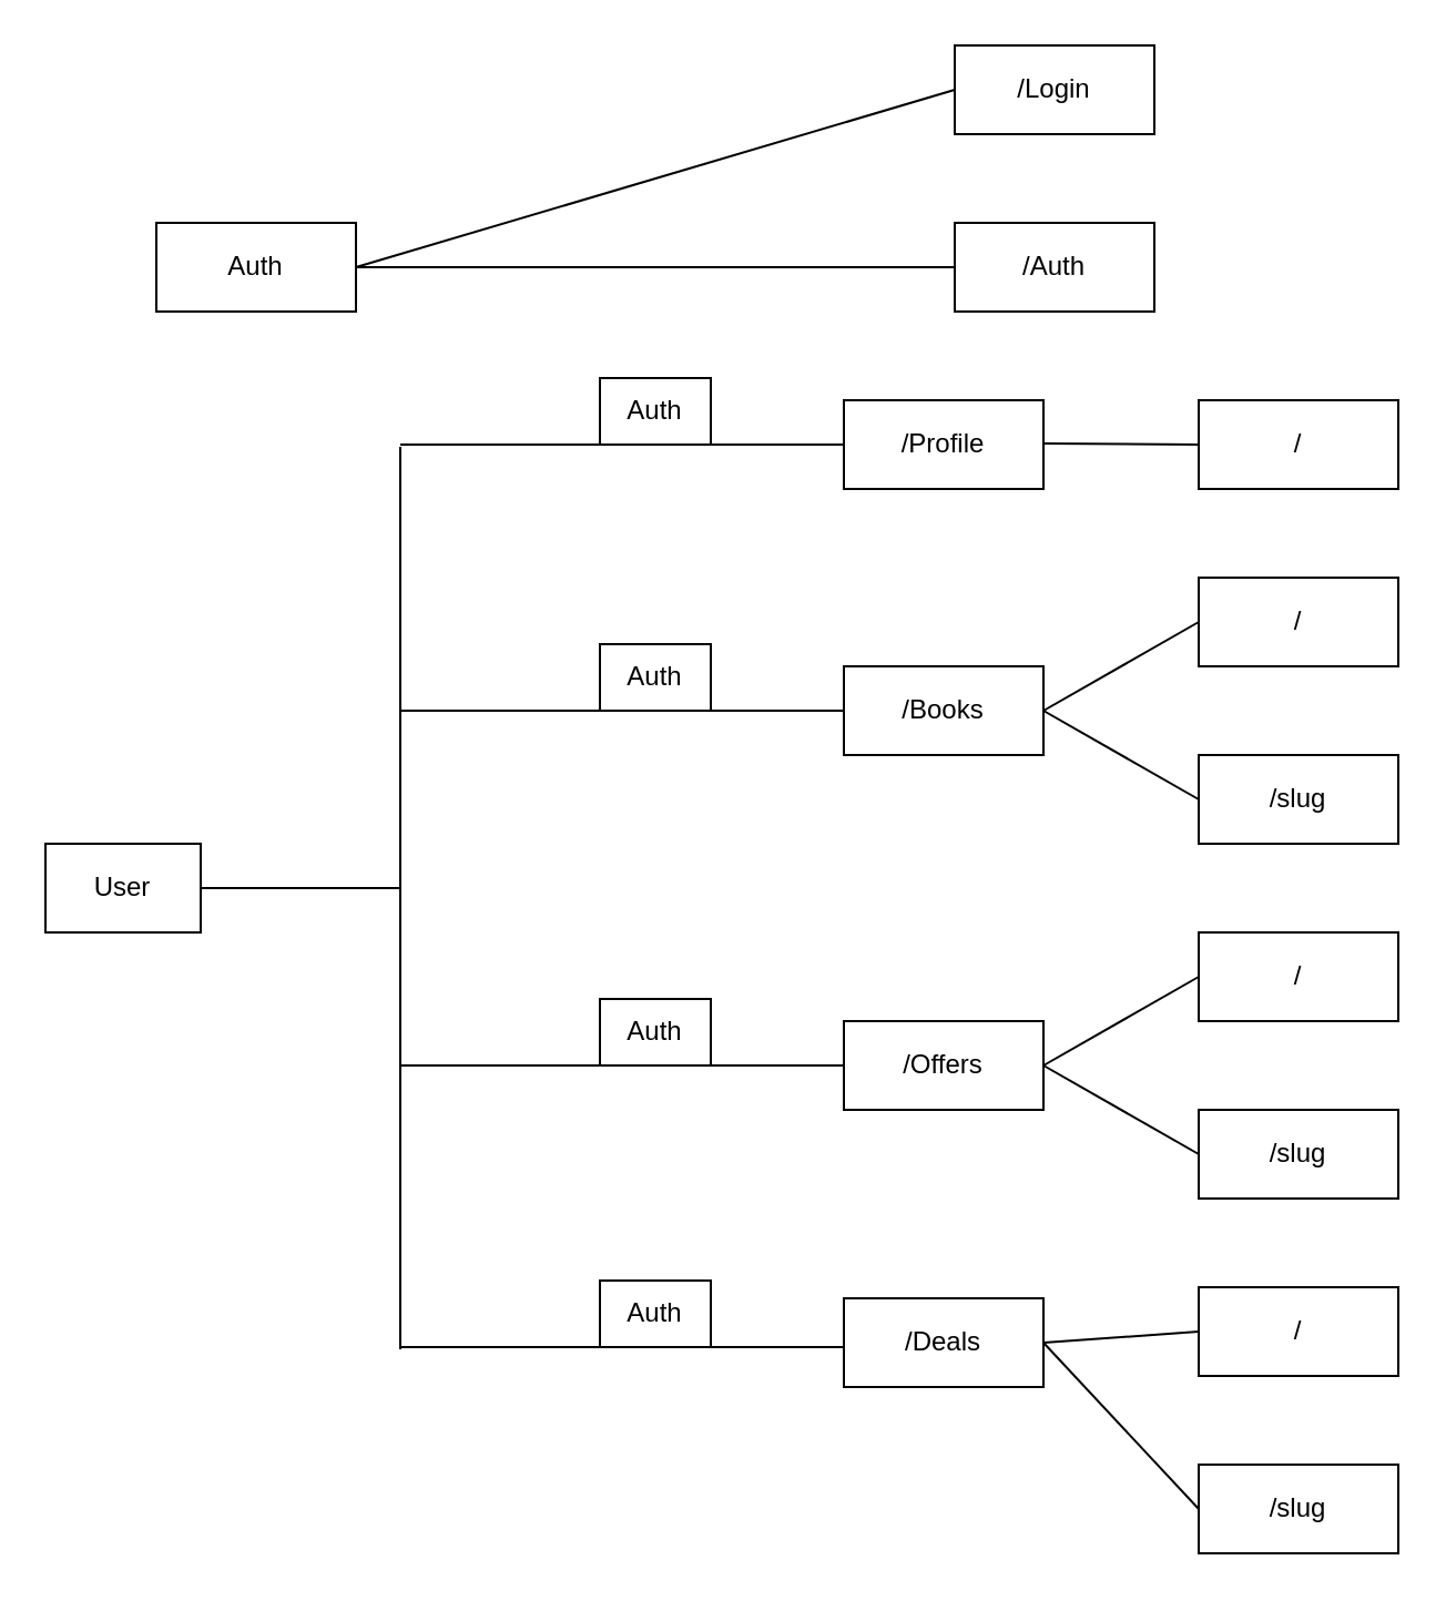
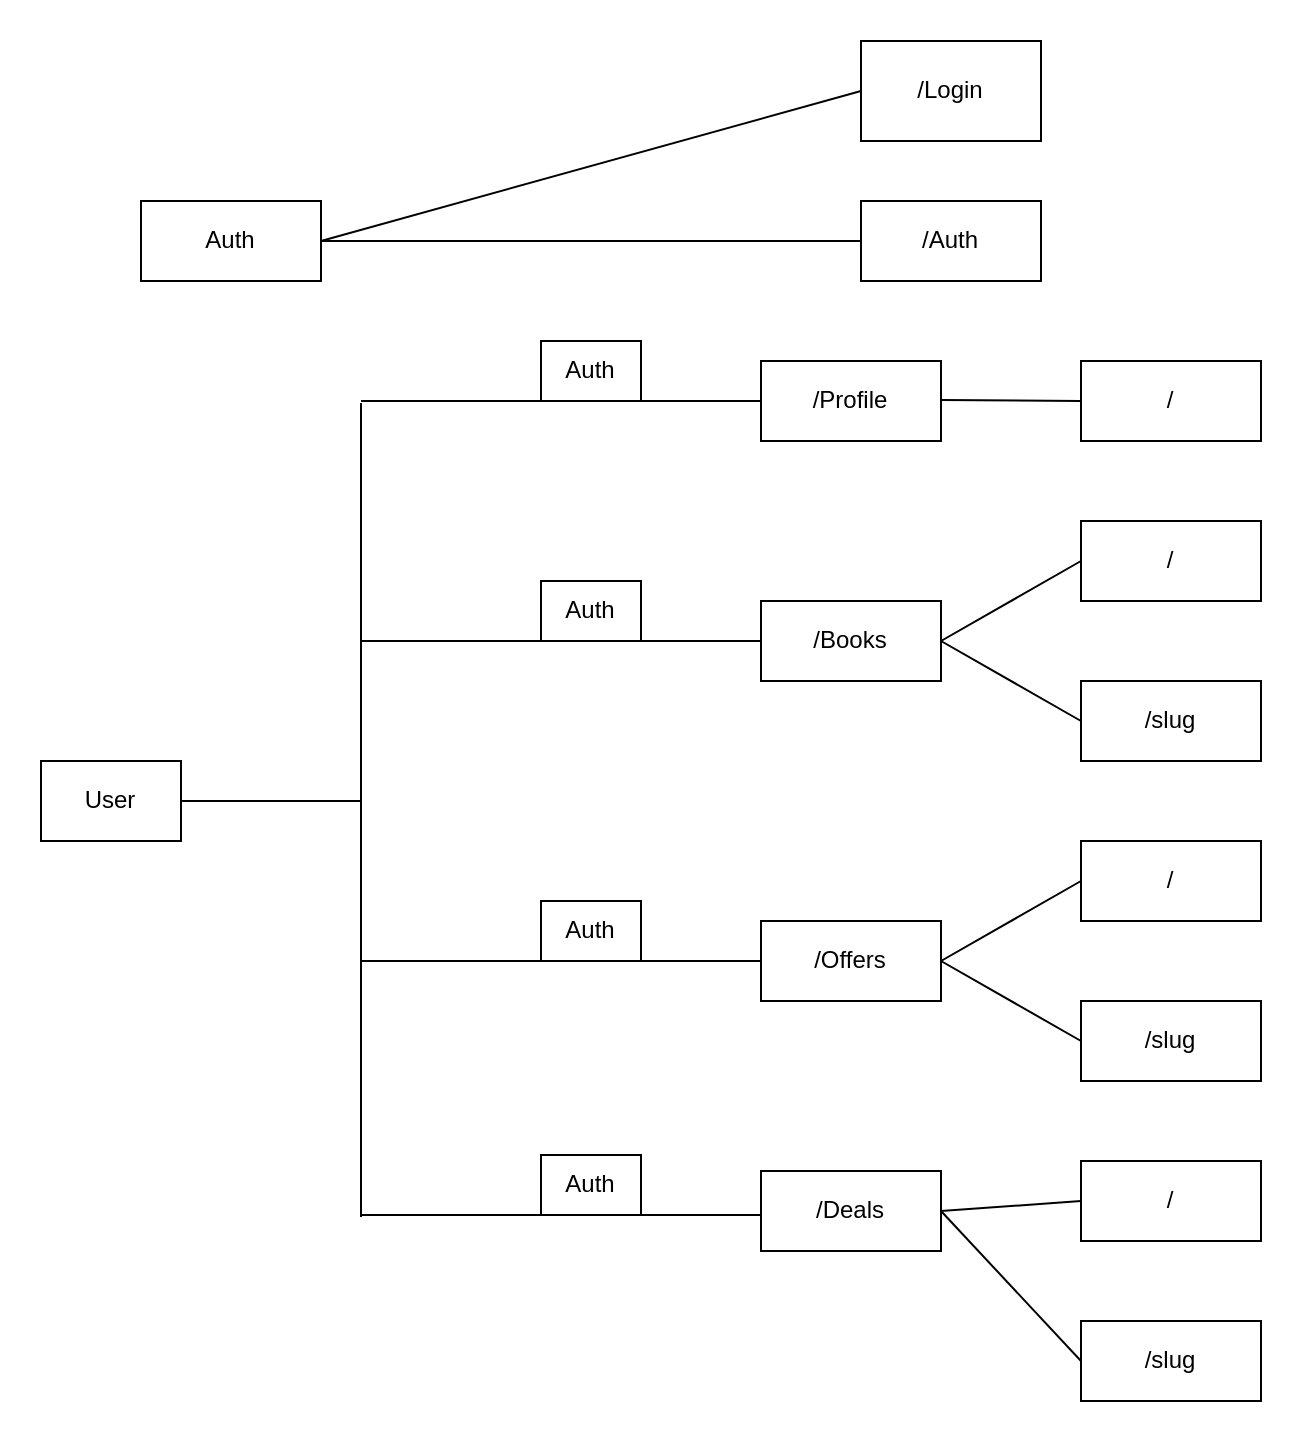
  <mxCell id="0" />
  <mxCell id="1" parent="0" />
  <mxCell id="2" value="Auth" style="rounded=0;whiteSpace=wrap;html=1;" vertex="1" parent="1"><mxGeometry x="70" y="100" width="90" height="40" as="geometry" /></mxCell>
  <mxCell id="3" value="User" style="rounded=0;whiteSpace=wrap;html=1;" vertex="1" parent="1"><mxGeometry x="20" y="380" width="70" height="40" as="geometry" /></mxCell>
- <mxCell id="4" value="/Login" style="rounded=0;whiteSpace=wrap;html=1;" vertex="1" parent="1"><mxGeometry x="430" y="20" width="90" height="40" as="geometry" /></mxCell>
+ <mxCell id="4" value="/Login" style="rounded=0;whiteSpace=wrap;html=1;" vertex="1" parent="1"><mxGeometry x="430" y="20" width="90" height="50" as="geometry" /></mxCell>
  <mxCell id="5" value="/Auth" style="rounded=0;whiteSpace=wrap;html=1;" vertex="1" parent="1"><mxGeometry x="430" y="100" width="90" height="40" as="geometry" /></mxCell>
  <mxCell id="6" value="/Profile" style="rounded=0;whiteSpace=wrap;html=1;" vertex="1" parent="1"><mxGeometry x="380" y="180" width="90" height="40" as="geometry" /></mxCell>
  <mxCell id="7" value="/Books" style="rounded=0;whiteSpace=wrap;html=1;" vertex="1" parent="1"><mxGeometry x="380" y="300" width="90" height="40" as="geometry" /></mxCell>
  <mxCell id="8" value="/Offers" style="rounded=0;whiteSpace=wrap;html=1;" vertex="1" parent="1"><mxGeometry x="380" y="460" width="90" height="40" as="geometry" /></mxCell>
  <mxCell id="9" value="/Deals" style="rounded=0;whiteSpace=wrap;html=1;" vertex="1" parent="1"><mxGeometry x="380" y="585" width="90" height="40" as="geometry" /></mxCell>
  <mxCell id="10" value="/" style="rounded=0;whiteSpace=wrap;html=1;" vertex="1" parent="1"><mxGeometry x="540" y="180" width="90" height="40" as="geometry" /></mxCell>
  <mxCell id="11" value="/" style="rounded=0;whiteSpace=wrap;html=1;" vertex="1" parent="1"><mxGeometry x="540" y="260" width="90" height="40" as="geometry" /></mxCell>
  <mxCell id="12" value="/slug" style="rounded=0;whiteSpace=wrap;html=1;" vertex="1" parent="1"><mxGeometry x="540" y="340" width="90" height="40" as="geometry" /></mxCell>
  <mxCell id="13" value="/" style="rounded=0;whiteSpace=wrap;html=1;" vertex="1" parent="1"><mxGeometry x="540" y="420" width="90" height="40" as="geometry" /></mxCell>
  <mxCell id="14" value="/slug" style="rounded=0;whiteSpace=wrap;html=1;" vertex="1" parent="1"><mxGeometry x="540" y="500" width="90" height="40" as="geometry" /></mxCell>
  <mxCell id="15" value="/" style="rounded=0;whiteSpace=wrap;html=1;" vertex="1" parent="1"><mxGeometry x="540" y="580" width="90" height="40" as="geometry" /></mxCell>
  <mxCell id="16" value="/slug" style="rounded=0;whiteSpace=wrap;html=1;" vertex="1" parent="1"><mxGeometry x="540" y="660" width="90" height="40" as="geometry" /></mxCell>
  <mxCell id="17" value="" style="endArrow=none;html=1;rounded=0;entryX=0;entryY=0.5;entryDx=0;entryDy=0;" edge="1" parent="1"><mxGeometry width="50" height="50" relative="1" as="geometry"><mxPoint x="180" y="200" as="sourcePoint" /><mxPoint x="380" y="200" as="targetPoint" /></mxGeometry></mxCell>
  <mxCell id="18" value="" style="endArrow=none;html=1;rounded=0;entryX=0;entryY=0.5;entryDx=0;entryDy=0;" edge="1" parent="1" target="7"><mxGeometry width="50" height="50" relative="1" as="geometry"><mxPoint x="180" y="320" as="sourcePoint" /><mxPoint x="313.5" y="310" as="targetPoint" /></mxGeometry></mxCell>
  <mxCell id="19" value="" style="endArrow=none;html=1;rounded=0;entryX=0;entryY=0.5;entryDx=0;entryDy=0;" edge="1" parent="1" target="8"><mxGeometry width="50" height="50" relative="1" as="geometry"><mxPoint x="180" y="480" as="sourcePoint" /><mxPoint x="250" y="455" as="targetPoint" /></mxGeometry></mxCell>
  <mxCell id="20" value="" style="endArrow=none;html=1;rounded=0;entryX=0;entryY=0.5;entryDx=0;entryDy=0;" edge="1" parent="1"><mxGeometry width="50" height="50" relative="1" as="geometry"><mxPoint x="180" y="607" as="sourcePoint" /><mxPoint x="380" y="607" as="targetPoint" /></mxGeometry></mxCell>
  <mxCell id="21" value="" style="endArrow=none;html=1;rounded=0;" edge="1" parent="1"><mxGeometry width="50" height="50" relative="1" as="geometry"><mxPoint x="180" y="201" as="sourcePoint" /><mxPoint x="180" y="608" as="targetPoint" /></mxGeometry></mxCell>
  <mxCell id="22" value="" style="endArrow=none;html=1;rounded=0;entryX=0;entryY=0.5;entryDx=0;entryDy=0;" edge="1" parent="1" target="10"><mxGeometry width="50" height="50" relative="1" as="geometry"><mxPoint x="470" y="199.5" as="sourcePoint" /><mxPoint x="530" y="199.5" as="targetPoint" /></mxGeometry></mxCell>
  <mxCell id="23" value="" style="endArrow=none;html=1;rounded=0;exitX=1;exitY=0.5;exitDx=0;exitDy=0;entryX=0;entryY=0.5;entryDx=0;entryDy=0;" edge="1" parent="1" source="7" target="11"><mxGeometry width="50" height="50" relative="1" as="geometry"><mxPoint x="480" y="320" as="sourcePoint" /><mxPoint x="530" y="270" as="targetPoint" /></mxGeometry></mxCell>
  <mxCell id="24" value="" style="endArrow=none;html=1;rounded=0;entryX=0;entryY=0.5;entryDx=0;entryDy=0;" edge="1" parent="1" target="12"><mxGeometry width="50" height="50" relative="1" as="geometry"><mxPoint x="470" y="320" as="sourcePoint" /><mxPoint x="540" y="340" as="targetPoint" /></mxGeometry></mxCell>
  <mxCell id="25" value="" style="endArrow=none;html=1;rounded=0;exitX=1;exitY=0.5;exitDx=0;exitDy=0;entryX=0;entryY=0.5;entryDx=0;entryDy=0;" edge="1" parent="1" source="8" target="13"><mxGeometry width="50" height="50" relative="1" as="geometry"><mxPoint x="460" y="460" as="sourcePoint" /><mxPoint x="530" y="420" as="targetPoint" /></mxGeometry></mxCell>
  <mxCell id="26" value="" style="endArrow=none;html=1;rounded=0;exitX=1;exitY=0.5;exitDx=0;exitDy=0;entryX=0;entryY=0.5;entryDx=0;entryDy=0;" edge="1" parent="1" source="8" target="14"><mxGeometry width="50" height="50" relative="1" as="geometry"><mxPoint x="470" y="540" as="sourcePoint" /><mxPoint x="540" y="500" as="targetPoint" /></mxGeometry></mxCell>
  <mxCell id="27" value="" style="endArrow=none;html=1;rounded=0;exitX=1;exitY=0.5;exitDx=0;exitDy=0;entryX=0;entryY=0.5;entryDx=0;entryDy=0;" edge="1" parent="1" source="9" target="15"><mxGeometry width="50" height="50" relative="1" as="geometry"><mxPoint x="480" y="625" as="sourcePoint" /><mxPoint x="550" y="585" as="targetPoint" /></mxGeometry></mxCell>
  <mxCell id="28" value="" style="endArrow=none;html=1;rounded=0;exitX=1;exitY=0.5;exitDx=0;exitDy=0;entryX=0;entryY=0.5;entryDx=0;entryDy=0;" edge="1" parent="1" source="9" target="16"><mxGeometry width="50" height="50" relative="1" as="geometry"><mxPoint x="440" y="710" as="sourcePoint" /><mxPoint x="510" y="670" as="targetPoint" /></mxGeometry></mxCell>
  <mxCell id="29" value="" style="endArrow=none;html=1;rounded=0;entryX=0;entryY=0.5;entryDx=0;entryDy=0;exitX=1;exitY=0.5;exitDx=0;exitDy=0;" edge="1" parent="1" source="2" target="4"><mxGeometry width="50" height="50" relative="1" as="geometry"><mxPoint x="180" y="120" as="sourcePoint" /><mxPoint x="230" y="70" as="targetPoint" /></mxGeometry></mxCell>
  <mxCell id="30" value="" style="endArrow=none;html=1;rounded=0;entryX=0;entryY=0.5;entryDx=0;entryDy=0;exitX=1;exitY=0.5;exitDx=0;exitDy=0;" edge="1" parent="1" source="2" target="5"><mxGeometry width="50" height="50" relative="1" as="geometry"><mxPoint x="120" y="210" as="sourcePoint" /><mxPoint x="390" y="130" as="targetPoint" /></mxGeometry></mxCell>
  <mxCell id="31" value="" style="endArrow=none;html=1;rounded=0;exitX=1;exitY=0.5;exitDx=0;exitDy=0;" edge="1" parent="1" source="3"><mxGeometry width="50" height="50" relative="1" as="geometry"><mxPoint x="220" y="400" as="sourcePoint" /><mxPoint x="180" y="400" as="targetPoint" /></mxGeometry></mxCell>
  <mxCell id="32" value="Auth" style="rounded=0;whiteSpace=wrap;html=1;" vertex="1" parent="1"><mxGeometry x="270" y="170" width="50" height="30" as="geometry" /></mxCell>
  <mxCell id="33" value="Auth" style="rounded=0;whiteSpace=wrap;html=1;" vertex="1" parent="1"><mxGeometry x="270" y="290" width="50" height="30" as="geometry" /></mxCell>
  <mxCell id="34" value="Auth" style="rounded=0;whiteSpace=wrap;html=1;" vertex="1" parent="1"><mxGeometry x="270" y="450" width="50" height="30" as="geometry" /></mxCell>
  <mxCell id="35" value="Auth" style="rounded=0;whiteSpace=wrap;html=1;" vertex="1" parent="1"><mxGeometry x="270" y="577" width="50" height="30" as="geometry" /></mxCell>
